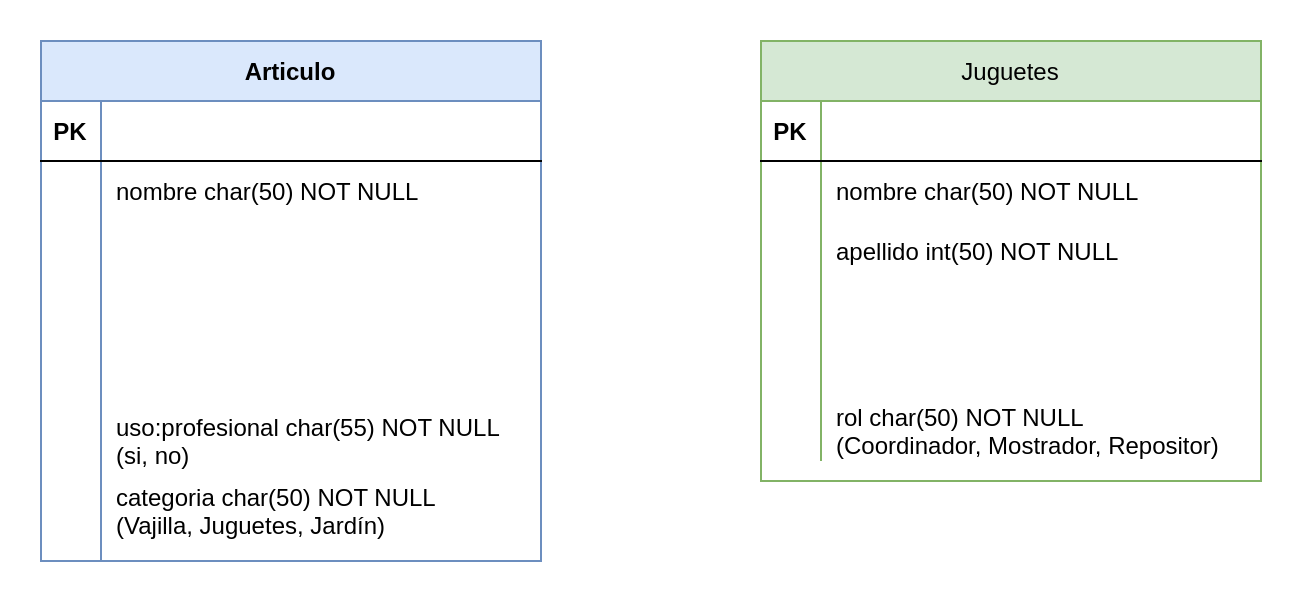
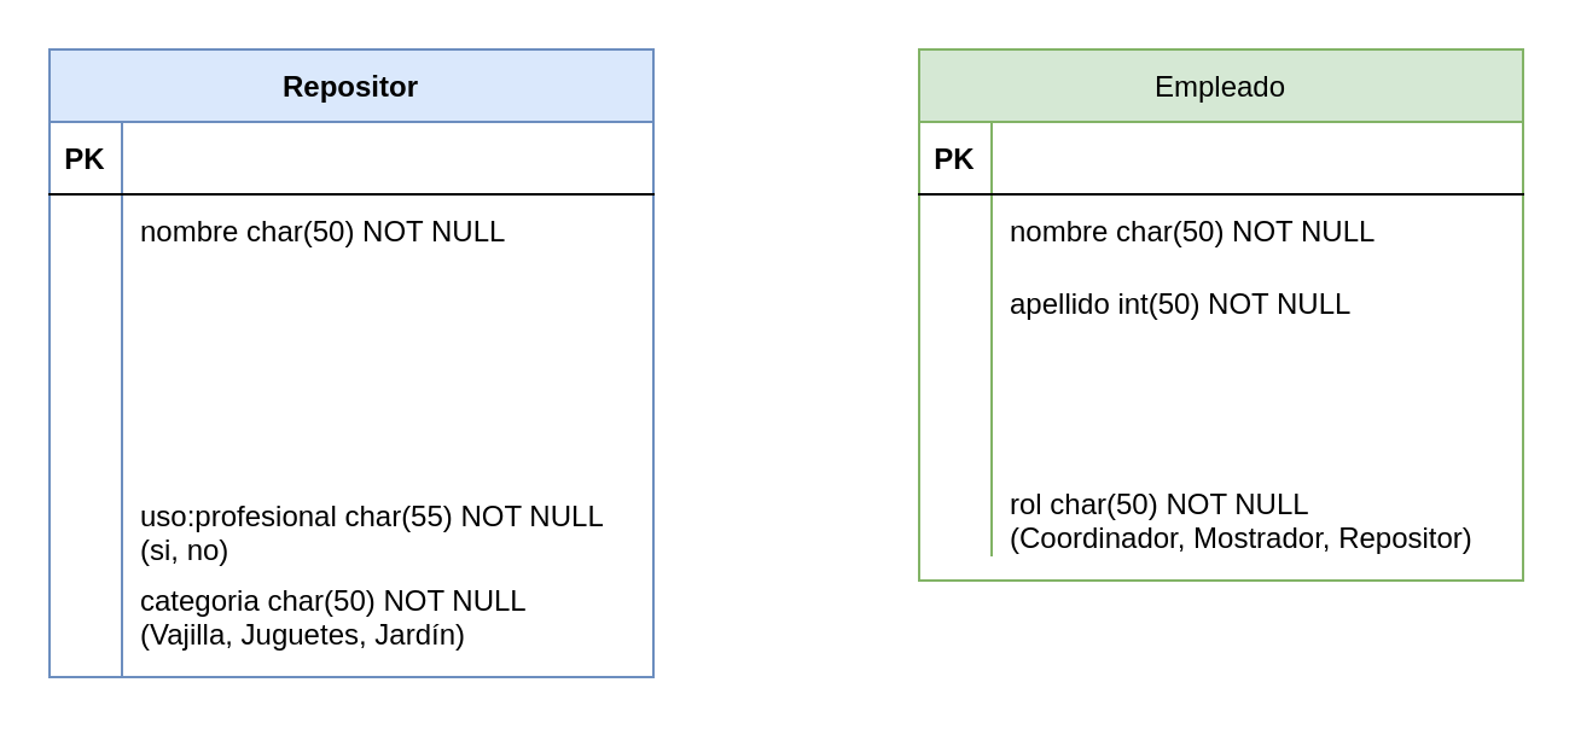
  <mxCell id="0" />
  <mxCell id="1" parent="0" />
- <mxCell id="2" value="Articulo" style="shape=table;startSize=30;container=1;collapsible=1;childLayout=tableLayout;fixedRows=1;rowLines=0;fontStyle=1;align=center;resizeLast=1;fillColor=#dae8fc;strokeColor=#6c8ebf;" vertex="1" parent="1"><mxGeometry x="20" width="250" height="260" as="geometry" y="20" /></mxCell>
+ <mxCell id="2" value="Repositor" style="shape=table;startSize=30;container=1;collapsible=1;childLayout=tableLayout;fixedRows=1;rowLines=0;fontStyle=1;align=center;resizeLast=1;fillColor=#dae8fc;strokeColor=#6c8ebf;" vertex="1" parent="1"><mxGeometry x="20" width="250" height="260" as="geometry" y="20" /></mxCell>
  <mxCell id="3" value="" style="shape=partialRectangle;collapsible=0;dropTarget=0;pointerEvents=0;fillColor=none;points=[[0,0.5],[1,0.5]];portConstraint=eastwest;top=0;left=0;right=0;bottom=1;" vertex="1" parent="2"><mxGeometry y="30" width="250" height="30" as="geometry" /></mxCell>
  <mxCell id="4" value="PK" style="shape=partialRectangle;overflow=hidden;connectable=0;fillColor=none;top=0;left=0;bottom=0;right=0;fontStyle=1;" vertex="1" parent="3"><mxGeometry width="30" height="30" as="geometry"><mxRectangle width="30" height="30" as="alternateBounds" /></mxGeometry></mxCell>
  <mxCell id="5" value="" style="shape=partialRectangle;collapsible=0;dropTarget=0;pointerEvents=0;fillColor=none;points=[[0,0.5],[1,0.5]];portConstraint=eastwest;top=0;left=0;right=0;bottom=0;" vertex="1" parent="2"><mxGeometry y="60" width="250" height="30" as="geometry" /></mxCell>
  <mxCell id="6" value="" style="shape=partialRectangle;overflow=hidden;connectable=0;fillColor=none;top=0;left=0;bottom=0;right=0;" vertex="1" parent="5"><mxGeometry width="30" height="30" as="geometry"><mxRectangle width="30" height="30" as="alternateBounds" /></mxGeometry></mxCell>
  <mxCell id="7" value="nombre char(50) NOT NULL" style="shape=partialRectangle;overflow=hidden;connectable=0;fillColor=none;top=0;left=0;bottom=0;right=0;align=left;spacingLeft=6;" vertex="1" parent="5"><mxGeometry x="30" width="220" height="30" as="geometry"><mxRectangle width="220" height="30" as="alternateBounds" /></mxGeometry></mxCell>
  <mxCell id="8" value="" style="shape=partialRectangle;collapsible=0;dropTarget=0;pointerEvents=0;fillColor=none;points=[[0,0.5],[1,0.5]];portConstraint=eastwest;top=0;left=0;right=0;bottom=0;" vertex="1" parent="2"><mxGeometry y="90" width="250" height="30" as="geometry" /></mxCell>
  <mxCell id="9" value="" style="shape=partialRectangle;overflow=hidden;connectable=0;fillColor=none;top=0;left=0;bottom=0;right=0;" vertex="1" parent="8"><mxGeometry width="30" height="30" as="geometry"><mxRectangle width="30" height="30" as="alternateBounds" /></mxGeometry></mxCell>
  <mxCell id="10" value="" style="shape=partialRectangle;collapsible=0;dropTarget=0;pointerEvents=0;fillColor=none;points=[[0,0.5],[1,0.5]];portConstraint=eastwest;top=0;left=0;right=0;bottom=0;" vertex="1" parent="2"><mxGeometry y="120" width="250" height="30" as="geometry" /></mxCell>
  <mxCell id="11" value="" style="shape=partialRectangle;overflow=hidden;connectable=0;fillColor=none;top=0;left=0;bottom=0;right=0;" vertex="1" parent="10"><mxGeometry width="30" height="30" as="geometry"><mxRectangle width="30" height="30" as="alternateBounds" /></mxGeometry></mxCell>
  <mxCell id="12" value="" style="shape=partialRectangle;collapsible=0;dropTarget=0;pointerEvents=0;fillColor=none;points=[[0,0.5],[1,0.5]];portConstraint=eastwest;top=0;left=0;right=0;bottom=0;" vertex="1" parent="2"><mxGeometry y="150" width="250" height="30" as="geometry" /></mxCell>
  <mxCell id="13" value="" style="shape=partialRectangle;overflow=hidden;connectable=0;fillColor=none;top=0;left=0;bottom=0;right=0;" vertex="1" parent="12"><mxGeometry width="30" height="30" as="geometry"><mxRectangle width="30" height="30" as="alternateBounds" /></mxGeometry></mxCell>
  <mxCell id="14" value="" style="shape=partialRectangle;collapsible=0;dropTarget=0;pointerEvents=0;fillColor=none;points=[[0,0.5],[1,0.5]];portConstraint=eastwest;top=0;left=0;right=0;bottom=0;" vertex="1" parent="2"><mxGeometry y="180" width="250" height="40" as="geometry" /></mxCell>
  <mxCell id="15" value="" style="shape=partialRectangle;overflow=hidden;connectable=0;fillColor=none;top=0;left=0;bottom=0;right=0;" vertex="1" parent="14"><mxGeometry width="30" height="40" as="geometry"><mxRectangle width="30" height="40" as="alternateBounds" /></mxGeometry></mxCell>
  <mxCell id="16" value="uso:profesional char(55) NOT NULL&#10;(si, no)" style="shape=partialRectangle;overflow=hidden;connectable=0;fillColor=none;top=0;left=0;bottom=0;right=0;align=left;spacingLeft=6;" vertex="1" parent="14"><mxGeometry x="30" width="220" height="40" as="geometry"><mxRectangle width="220" height="40" as="alternateBounds" /></mxGeometry></mxCell>
  <mxCell id="17" value="" style="shape=partialRectangle;collapsible=0;dropTarget=0;pointerEvents=0;fillColor=none;points=[[0,0.5],[1,0.5]];portConstraint=eastwest;top=0;left=0;right=0;bottom=0;" vertex="1" parent="2"><mxGeometry y="220" width="250" height="40" as="geometry" /></mxCell>
  <mxCell id="18" value="" style="shape=partialRectangle;overflow=hidden;connectable=0;fillColor=none;top=0;left=0;bottom=0;right=0;" vertex="1" parent="17"><mxGeometry width="30" height="40" as="geometry"><mxRectangle width="30" height="40" as="alternateBounds" /></mxGeometry></mxCell>
  <mxCell id="19" value="categoria char(50) NOT NULL&#10;(Vajilla, Juguetes, Jardín)&#10;" style="shape=partialRectangle;overflow=hidden;connectable=0;fillColor=none;top=0;left=0;bottom=0;right=0;align=left;spacingLeft=6;" vertex="1" parent="17"><mxGeometry x="30" width="220" height="40" as="geometry"><mxRectangle width="220" height="40" as="alternateBounds" /></mxGeometry></mxCell>
- <mxCell id="20" value="Juguetes" style="shape=table;startSize=30;container=1;collapsible=1;childLayout=tableLayout;fixedRows=1;rowLines=0;fontStyle=0;align=center;resizeLast=1;fillColor=#d5e8d4;strokeColor=#82b366;" vertex="1" parent="1"><mxGeometry x="380" width="250" height="220" as="geometry" y="20" /></mxCell>
+ <mxCell id="20" value="Empleado" style="shape=table;startSize=30;container=1;collapsible=1;childLayout=tableLayout;fixedRows=1;rowLines=0;fontStyle=0;align=center;resizeLast=1;fillColor=#d5e8d4;strokeColor=#82b366;" vertex="1" parent="1"><mxGeometry x="380" width="250" height="220" as="geometry" y="20" /></mxCell>
  <mxCell id="21" value="" style="shape=partialRectangle;collapsible=0;dropTarget=0;pointerEvents=0;fillColor=none;points=[[0,0.5],[1,0.5]];portConstraint=eastwest;top=0;left=0;right=0;bottom=1;" vertex="1" parent="20"><mxGeometry y="30" width="250" height="30" as="geometry" /></mxCell>
  <mxCell id="22" value="PK" style="shape=partialRectangle;overflow=hidden;connectable=0;fillColor=none;top=0;left=0;bottom=0;right=0;fontStyle=1;" vertex="1" parent="21"><mxGeometry width="30" height="30" as="geometry"><mxRectangle width="30" height="30" as="alternateBounds" /></mxGeometry></mxCell>
  <mxCell id="23" value="" style="shape=partialRectangle;collapsible=0;dropTarget=0;pointerEvents=0;fillColor=none;points=[[0,0.5],[1,0.5]];portConstraint=eastwest;top=0;left=0;right=0;bottom=0;" vertex="1" parent="20"><mxGeometry y="60" width="250" height="30" as="geometry" /></mxCell>
  <mxCell id="24" value="nombre char(50) NOT NULL" style="shape=partialRectangle;overflow=hidden;connectable=0;fillColor=none;top=0;left=0;bottom=0;right=0;align=left;spacingLeft=6;" vertex="1" parent="23"><mxGeometry x="30" width="220" height="30" as="geometry"><mxRectangle width="220" height="30" as="alternateBounds" /></mxGeometry></mxCell>
  <mxCell id="25" value="" style="shape=partialRectangle;collapsible=0;dropTarget=0;pointerEvents=0;fillColor=none;points=[[0,0.5],[1,0.5]];portConstraint=eastwest;top=0;left=0;right=0;bottom=0;" vertex="1" parent="20"><mxGeometry y="90" width="250" height="30" as="geometry" /></mxCell>
  <mxCell id="26" value="" style="shape=partialRectangle;overflow=hidden;connectable=0;fillColor=none;top=0;left=0;bottom=0;right=0;" vertex="1" parent="25"><mxGeometry width="30" height="30" as="geometry"><mxRectangle width="30" height="30" as="alternateBounds" /></mxGeometry></mxCell>
  <mxCell id="27" value="apellido int(50) NOT NULL" style="shape=partialRectangle;overflow=hidden;connectable=0;fillColor=none;top=0;left=0;bottom=0;right=0;align=left;spacingLeft=6;" vertex="1" parent="25"><mxGeometry x="30" width="220" height="30" as="geometry"><mxRectangle width="220" height="30" as="alternateBounds" /></mxGeometry></mxCell>
  <mxCell id="28" value="" style="shape=partialRectangle;collapsible=0;dropTarget=0;pointerEvents=0;fillColor=none;points=[[0,0.5],[1,0.5]];portConstraint=eastwest;top=0;left=0;right=0;bottom=0;" vertex="1" parent="20"><mxGeometry y="120" width="250" height="30" as="geometry" /></mxCell>
  <mxCell id="29" value="" style="shape=partialRectangle;overflow=hidden;connectable=0;fillColor=none;top=0;left=0;bottom=0;right=0;" vertex="1" parent="28"><mxGeometry width="30" height="30" as="geometry"><mxRectangle width="30" height="30" as="alternateBounds" /></mxGeometry></mxCell>
  <mxCell id="30" value="" style="shape=partialRectangle;collapsible=0;dropTarget=0;pointerEvents=0;fillColor=none;points=[[0,0.5],[1,0.5]];portConstraint=eastwest;top=0;left=0;right=0;bottom=0;" vertex="1" parent="20"><mxGeometry y="150" width="250" height="30" as="geometry" /></mxCell>
  <mxCell id="31" value="" style="shape=partialRectangle;overflow=hidden;connectable=0;fillColor=none;top=0;left=0;bottom=0;right=0;" vertex="1" parent="30"><mxGeometry width="30" height="30" as="geometry"><mxRectangle width="30" height="30" as="alternateBounds" /></mxGeometry></mxCell>
  <mxCell id="32" value="" style="shape=partialRectangle;collapsible=0;dropTarget=0;pointerEvents=0;fillColor=none;points=[[0,0.5],[1,0.5]];portConstraint=eastwest;top=0;left=0;right=0;bottom=0;" vertex="1" parent="20"><mxGeometry y="180" width="250" height="30" as="geometry" /></mxCell>
  <mxCell id="33" value="" style="shape=partialRectangle;overflow=hidden;connectable=0;fillColor=none;top=0;left=0;bottom=0;right=0;" vertex="1" parent="32"><mxGeometry width="30" height="30" as="geometry"><mxRectangle width="30" height="30" as="alternateBounds" /></mxGeometry></mxCell>
  <mxCell id="34" value="rol char(50) NOT NULL&#10;(Coordinador, Mostrador, Repositor)&#10;" style="shape=partialRectangle;overflow=hidden;connectable=0;fillColor=none;top=0;left=0;bottom=0;right=0;align=left;spacingLeft=6;" vertex="1" parent="32"><mxGeometry x="30" width="220" height="30" as="geometry"><mxRectangle width="220" height="30" as="alternateBounds" /></mxGeometry></mxCell>
